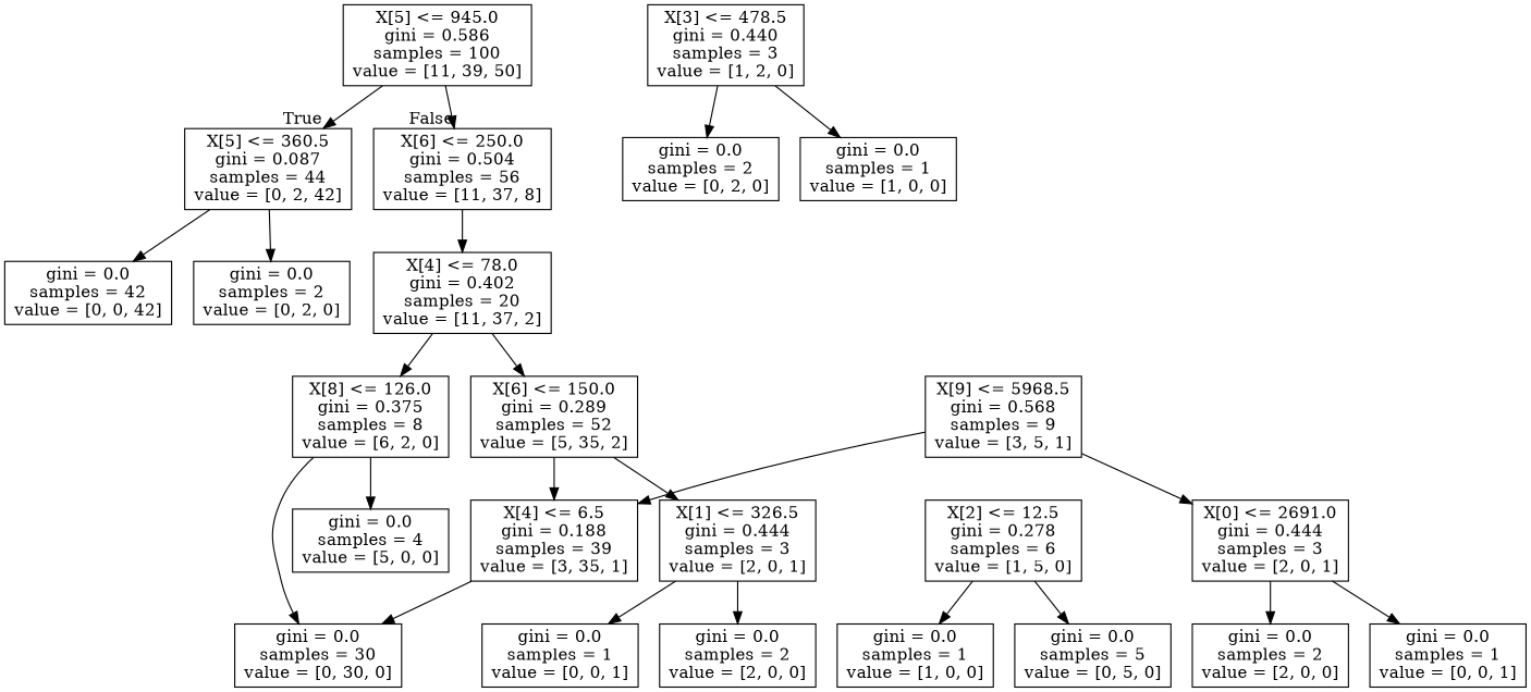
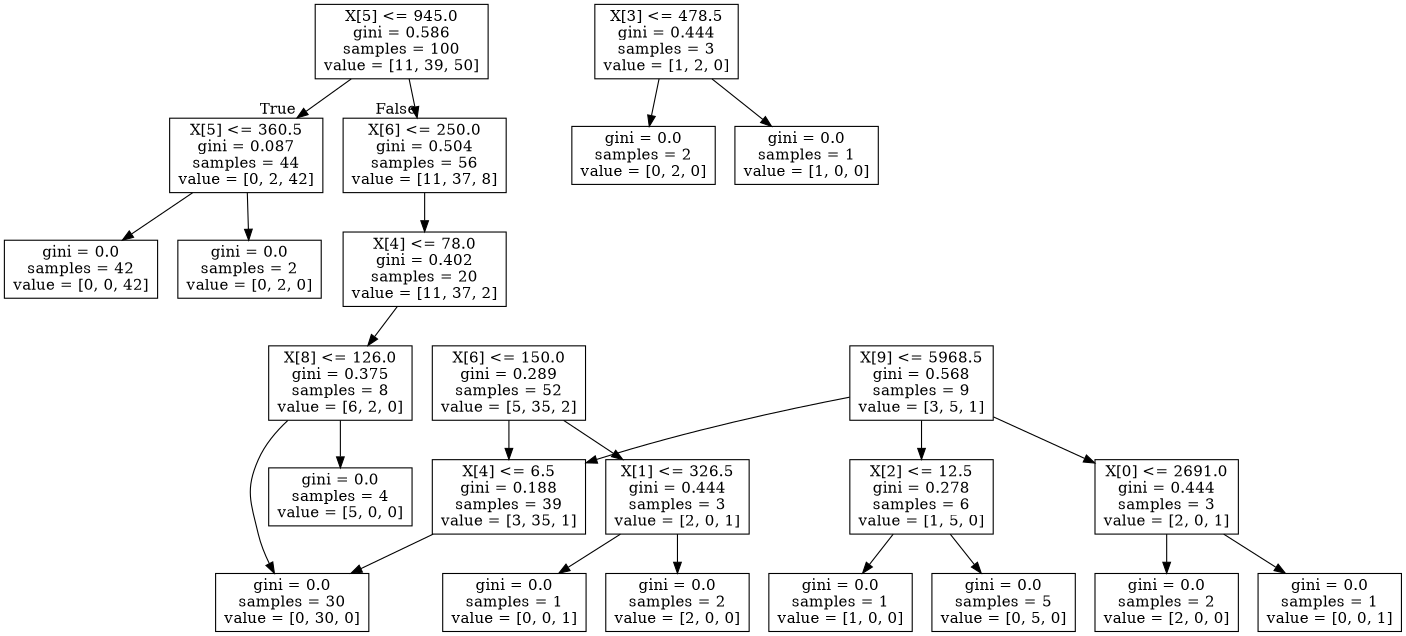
  digraph {
    node [shape=box]
    n1 [label="X[5] <= 945.0\ngini = 0.586\nsamples = 100\nvalue = [11, 39, 50]"]
    n2 [label="X[5] <= 360.5\ngini = 0.087\nsamples = 44\nvalue = [0, 2, 42]"]
    n3 [label="X[6] <= 250.0\ngini = 0.504\nsamples = 56\nvalue = [11, 37, 8]"]
    n4 [label="gini = 0.0\nsamples = 2\nvalue = [0, 2, 0]"]
    n5 [label="gini = 0.0\nsamples = 42\nvalue = [0, 0, 42]"]
    n6 [label="X[4] <= 78.0\ngini = 0.402\nsamples = 20\nvalue = [11, 37, 2]"]
    n7 [label="X[6] <= 150.0\ngini = 0.289\nsamples = 52\nvalue = [5, 35, 2]"]
    n8 [label="X[8] <= 126.0\ngini = 0.375\nsamples = 8\nvalue = [6, 2, 0]"]
    n9 [label="X[1] <= 326.5\ngini = 0.444\nsamples = 3\nvalue = [2, 0, 1]"]
    n10 [label="X[4] <= 6.5\ngini = 0.188\nsamples = 39\nvalue = [3, 35, 1]"]
    n11 [label="gini = 0.0\nsamples = 30\nvalue = [0, 30, 0]"]
    n12 [label="gini = 0.0\nsamples = 4\nvalue = [5, 0, 0]"]
    n13 [label="gini = 0.0\nsamples = 2\nvalue = [2, 0, 0]"]
    n14 [label="gini = 0.0\nsamples = 1\nvalue = [0, 0, 1]"]
    n15 [label="X[9] <= 5968.5\ngini = 0.568\nsamples = 9\nvalue = [3, 5, 1]"]
    n16 [label="X[2] <= 12.5\ngini = 0.278\nsamples = 6\nvalue = [1, 5, 0]"]
    n17 [label="X[0] <= 2691.0\ngini = 0.444\nsamples = 3\nvalue = [2, 0, 1]"]
    n18 [label="gini = 0.0\nsamples = 5\nvalue = [0, 5, 0]"]
    n19 [label="gini = 0.0\nsamples = 1\nvalue = [1, 0, 0]"]
    n20 [label="gini = 0.0\nsamples = 1\nvalue = [0, 0, 1]"]
    n21 [label="gini = 0.0\nsamples = 2\nvalue = [2, 0, 0]"]
-   n22 [label="X[3] <= 478.5\ngini = 0.440\nsamples = 3\nvalue = [1, 2, 0]"]
+   n22 [label="X[3] <= 478.5\ngini = 0.444\nsamples = 3\nvalue = [1, 2, 0]"]
    n23 [label="gini = 0.0\nsamples = 2\nvalue = [0, 2, 0]"]
    n24 [label="gini = 0.0\nsamples = 1\nvalue = [1, 0, 0]"]
    n1 -> n2 [headlabel=True labelangle=45 labeldistance=2.5]
    n1 -> n3 [headlabel=False labelangle=-45 labeldistance=2.5]
    n2 -> n4
    n2 -> n5
    n3 -> n6
-   n6 -> n7
    n6 -> n8
    n7 -> n9
    n7 -> n10
    n8 -> n11
    n8 -> n12
    n9 -> n13
    n9 -> n14
    n10 -> n11
    n15 -> n10
+   n15 -> n16
    n15 -> n17
    n16 -> n18
    n16 -> n19
    n17 -> n20
    n17 -> n21
    n22 -> n23
    n22 -> n24
  }
